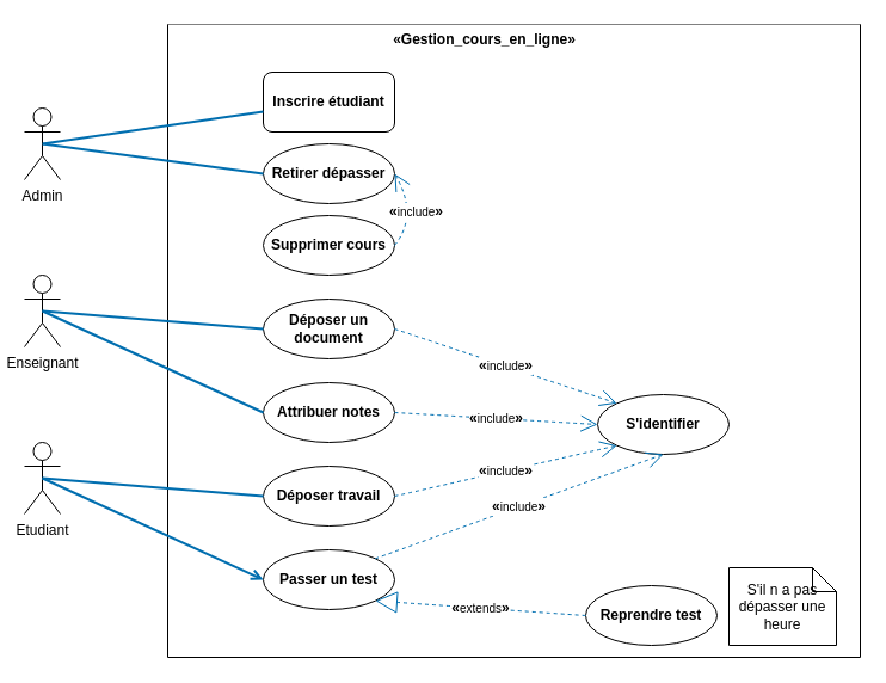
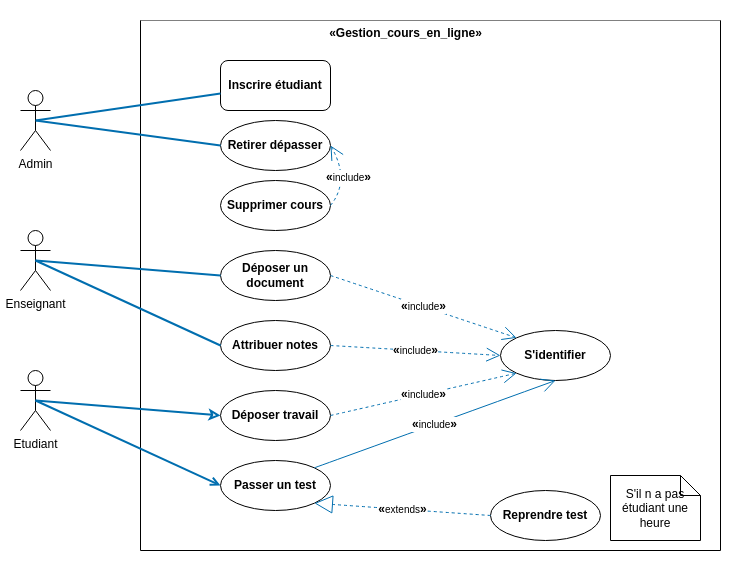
  <mxCell id="0" />
  <mxCell id="1" parent="0" />
  <mxCell id="2" value="" style="swimlane;startSize=0;fillColor=light-dark(#FFFFFF,#FFFFFF);swimlaneFillColor=light-dark(#FFFFFF,#FFFFFF);" vertex="1" parent="1"><mxGeometry x="140" y="20" width="580" height="530" as="geometry" /></mxCell>
  <mxCell id="3" value="Inscrire étudiant" style="whiteSpace=wrap;html=1;labelBackgroundColor=none;strokeColor=light-dark(#000000,#797979);fillColor=light-dark(#FFFFFF,#818181);fontStyle=1;rounded=1;" vertex="1" parent="2"><mxGeometry x="80" y="40" width="110" height="50" as="geometry" /></mxCell>
  <mxCell id="4" value="Retirer dépasser" style="ellipse;whiteSpace=wrap;html=1;labelBackgroundColor=none;strokeColor=light-dark(#000000,#797979);fillColor=light-dark(#FFFFFF,#818181);fontStyle=1" vertex="1" parent="2"><mxGeometry x="80" y="100" width="110" height="50" as="geometry" /></mxCell>
  <mxCell id="5" value="Supprimer cours" style="ellipse;whiteSpace=wrap;html=1;labelBackgroundColor=none;strokeColor=light-dark(#000000,#797979);fillColor=light-dark(#FFFFFF,#818181);fontStyle=1" vertex="1" parent="2"><mxGeometry x="80" y="160" width="110" height="50" as="geometry" /></mxCell>
  <mxCell id="6" value="&lt;span style=&quot;text-wrap-mode: wrap;&quot;&gt;«Gestion_cours_en_ligne»&lt;/span&gt;" style="text;align=center;fontStyle=1;verticalAlign=middle;spacingLeft=3;spacingRight=3;strokeColor=none;rotatable=0;points=[[0,0.5],[1,0.5]];portConstraint=eastwest;html=1;fontColor=light-dark(#000000,#000000);" vertex="1" parent="2"><mxGeometry x="160" width="210" height="26" as="geometry" /></mxCell>
  <mxCell id="7" value="&lt;font style=&quot;&quot;&gt;&lt;font style=&quot;color: light-dark(rgb(0, 0, 0), rgb(0, 0, 0)); font-size: 10px;&quot;&gt;&lt;span style=&quot;font-size: 12px; font-weight: 700; text-wrap-mode: wrap;&quot;&gt;«&lt;/span&gt;include&lt;/font&gt;&lt;span style=&quot;font-size: 12px; font-weight: 700; text-wrap-mode: wrap;&quot;&gt;&lt;font style=&quot;color: light-dark(rgb(0, 0, 0), rgb(0, 0, 0));&quot;&gt;»&lt;/font&gt;&lt;/span&gt;&lt;/font&gt;" style="endArrow=open;endSize=12;dashed=1;html=1;rounded=0;fillColor=#1ba1e2;strokeColor=#006EAF;entryX=1;entryY=0.5;entryDx=0;entryDy=0;exitX=1;exitY=0.5;exitDx=0;exitDy=0;curved=1;strokeWidth=1;labelBackgroundColor=light-dark(#FFFFFF,#FFFFFF);" edge="1" parent="2" source="5" target="4"><mxGeometry x="-0.005" width="160" relative="1" as="geometry"><mxPoint x="190" y="184.5" as="sourcePoint" /><mxPoint x="350" y="184.5" as="targetPoint" /><Array as="points"><mxPoint x="210" y="160" /></Array><mxPoint as="offset" /></mxGeometry></mxCell>
  <mxCell id="8" value="Déposer un document" style="ellipse;whiteSpace=wrap;html=1;labelBackgroundColor=none;strokeColor=light-dark(#000000,#797979);fillColor=light-dark(#FFFFFF,#818181);fontStyle=1" vertex="1" parent="2"><mxGeometry x="80" y="230" width="110" height="50" as="geometry" /></mxCell>
  <mxCell id="9" value="Attribuer notes" style="ellipse;whiteSpace=wrap;html=1;labelBackgroundColor=none;strokeColor=light-dark(#000000,#797979);fillColor=light-dark(#FFFFFF,#818181);fontStyle=1" vertex="1" parent="2"><mxGeometry x="80" y="300" width="110" height="50" as="geometry" /></mxCell>
  <mxCell id="10" value="Passer un test" style="ellipse;whiteSpace=wrap;html=1;labelBackgroundColor=none;strokeColor=light-dark(#000000,#797979);fillColor=light-dark(#FFFFFF,#818181);fontStyle=1" vertex="1" parent="2"><mxGeometry x="80" y="440" width="110" height="50" as="geometry" /></mxCell>
  <mxCell id="11" value="Déposer travail" style="ellipse;whiteSpace=wrap;html=1;labelBackgroundColor=none;strokeColor=light-dark(#000000,#797979);fillColor=light-dark(#FFFFFF,#818181);fontStyle=1" vertex="1" parent="2"><mxGeometry x="80" y="370" width="110" height="50" as="geometry" /></mxCell>
  <mxCell id="12" value="S'identifier" style="ellipse;whiteSpace=wrap;html=1;labelBackgroundColor=none;strokeColor=light-dark(#000000,#797979);fillColor=light-dark(#FFFFFF,#818181);fontStyle=1" vertex="1" parent="2"><mxGeometry x="360" y="310" width="110" height="50" as="geometry" /></mxCell>
  <mxCell id="13" value="&lt;font style=&quot;&quot;&gt;&lt;font style=&quot;color: light-dark(rgb(0, 0, 0), rgb(0, 0, 0)); font-size: 10px;&quot;&gt;&lt;span style=&quot;font-size: 12px; font-weight: 700; text-wrap-mode: wrap;&quot;&gt;«&lt;/span&gt;include&lt;/font&gt;&lt;span style=&quot;font-size: 12px; font-weight: 700; text-wrap-mode: wrap;&quot;&gt;&lt;font style=&quot;color: light-dark(rgb(0, 0, 0), rgb(0, 0, 0));&quot;&gt;»&lt;/font&gt;&lt;/span&gt;&lt;/font&gt;" style="endArrow=open;endSize=12;dashed=1;html=1;rounded=0;fillColor=#1ba1e2;strokeColor=#006EAF;exitX=1;exitY=0.5;exitDx=0;exitDy=0;curved=1;strokeWidth=1;entryX=0;entryY=0;entryDx=0;entryDy=0;labelBackgroundColor=light-dark(#FFFFFF,#FFFFFF);" edge="1" parent="2" source="8" target="12"><mxGeometry x="-0.005" width="160" relative="1" as="geometry"><mxPoint x="190" y="220" as="sourcePoint" /><mxPoint x="360" y="335" as="targetPoint" /><Array as="points" /><mxPoint as="offset" /></mxGeometry></mxCell>
  <mxCell id="14" value="&lt;font style=&quot;&quot;&gt;&lt;font style=&quot;color: light-dark(rgb(0, 0, 0), rgb(0, 0, 0)); font-size: 10px;&quot;&gt;&lt;span style=&quot;font-size: 12px; font-weight: 700; text-wrap-mode: wrap;&quot;&gt;«&lt;/span&gt;include&lt;/font&gt;&lt;span style=&quot;font-size: 12px; font-weight: 700; text-wrap-mode: wrap;&quot;&gt;&lt;font style=&quot;color: light-dark(rgb(0, 0, 0), rgb(0, 0, 0));&quot;&gt;»&lt;/font&gt;&lt;/span&gt;&lt;/font&gt;" style="endArrow=open;endSize=12;dashed=1;html=1;rounded=0;fillColor=#1ba1e2;strokeColor=#006EAF;exitX=1;exitY=0.5;exitDx=0;exitDy=0;curved=1;strokeWidth=1;entryX=0;entryY=0.5;entryDx=0;entryDy=0;labelBackgroundColor=light-dark(#FFFFFF,#FFFFFF);" edge="1" parent="2" source="9" target="12"><mxGeometry x="-0.005" width="160" relative="1" as="geometry"><mxPoint x="330" y="310" as="sourcePoint" /><mxPoint x="360" y="335" as="targetPoint" /><Array as="points" /><mxPoint as="offset" /></mxGeometry></mxCell>
- <mxCell id="15" value="&lt;font style=&quot;&quot;&gt;&lt;font style=&quot;color: light-dark(rgb(0, 0, 0), rgb(0, 0, 0)); font-size: 10px;&quot;&gt;&lt;span style=&quot;font-size: 12px; font-weight: 700; text-wrap-mode: wrap;&quot;&gt;«&lt;/span&gt;include&lt;/font&gt;&lt;span style=&quot;font-size: 12px; font-weight: 700; text-wrap-mode: wrap;&quot;&gt;&lt;font style=&quot;color: light-dark(rgb(0, 0, 0), rgb(0, 0, 0));&quot;&gt;»&lt;/font&gt;&lt;/span&gt;&lt;/font&gt;" style="endArrow=open;endSize=12;dashed=1;html=1;rounded=0;fillColor=#1ba1e2;strokeColor=#006EAF;entryX=0.5;entryY=1;entryDx=0;entryDy=0;exitX=1;exitY=0;exitDx=0;exitDy=0;curved=1;strokeWidth=1;labelBackgroundColor=light-dark(#FFFFFF,#FFFFFF);" edge="1" parent="2" source="10" target="12"><mxGeometry x="-0.005" width="160" relative="1" as="geometry"><mxPoint x="260" y="340" as="sourcePoint" /><mxPoint x="430" y="350" as="targetPoint" /><Array as="points" /><mxPoint as="offset" /></mxGeometry></mxCell>
+ <mxCell id="15" value="&lt;font style=&quot;&quot;&gt;&lt;font style=&quot;color: light-dark(rgb(0, 0, 0), rgb(0, 0, 0)); font-size: 10px;&quot;&gt;&lt;span style=&quot;font-size: 12px; font-weight: 700; text-wrap-mode: wrap;&quot;&gt;«&lt;/span&gt;include&lt;/font&gt;&lt;span style=&quot;font-size: 12px; font-weight: 700; text-wrap-mode: wrap;&quot;&gt;&lt;font style=&quot;color: light-dark(rgb(0, 0, 0), rgb(0, 0, 0));&quot;&gt;»&lt;/font&gt;&lt;/span&gt;&lt;/font&gt;" style="endArrow=open;endSize=12;dashed=0;html=1;rounded=0;fillColor=#1ba1e2;strokeColor=#006EAF;entryX=0.5;entryY=1;entryDx=0;entryDy=0;exitX=1;exitY=0;exitDx=0;exitDy=0;curved=1;strokeWidth=1;labelBackgroundColor=light-dark(#FFFFFF,#FFFFFF);" edge="1" parent="2" source="10" target="12"><mxGeometry x="-0.005" width="160" relative="1" as="geometry"><mxPoint x="260" y="340" as="sourcePoint" /><mxPoint x="430" y="350" as="targetPoint" /><Array as="points" /><mxPoint as="offset" /></mxGeometry></mxCell>
  <mxCell id="16" value="&lt;font style=&quot;&quot;&gt;&lt;font style=&quot;color: light-dark(rgb(0, 0, 0), rgb(0, 0, 0)); font-size: 10px;&quot;&gt;&lt;span style=&quot;font-size: 12px; font-weight: 700; text-wrap-mode: wrap;&quot;&gt;«&lt;/span&gt;include&lt;/font&gt;&lt;span style=&quot;font-size: 12px; font-weight: 700; text-wrap-mode: wrap;&quot;&gt;&lt;font style=&quot;color: light-dark(rgb(0, 0, 0), rgb(0, 0, 0));&quot;&gt;»&lt;/font&gt;&lt;/span&gt;&lt;/font&gt;" style="endArrow=open;endSize=12;dashed=1;html=1;rounded=0;fillColor=#1ba1e2;strokeColor=#006EAF;entryX=0;entryY=1;entryDx=0;entryDy=0;exitX=1;exitY=0.5;exitDx=0;exitDy=0;curved=1;strokeWidth=1;labelBackgroundColor=light-dark(#FFFFFF,#FFFFFF);" edge="1" parent="2" source="11" target="12"><mxGeometry x="-0.005" width="160" relative="1" as="geometry"><mxPoint x="280" y="442" as="sourcePoint" /><mxPoint x="466" y="400" as="targetPoint" /><Array as="points" /><mxPoint as="offset" /></mxGeometry></mxCell>
  <mxCell id="17" value="Reprendre test" style="ellipse;whiteSpace=wrap;html=1;labelBackgroundColor=none;strokeColor=light-dark(#000000,#797979);fillColor=light-dark(#FFFFFF,#818181);fontStyle=1" vertex="1" parent="2"><mxGeometry x="350" y="470" width="110" height="50" as="geometry" /></mxCell>
  <mxCell id="18" value="&lt;font style=&quot;color: light-dark(rgb(0, 0, 0), rgb(0, 0, 0));&quot;&gt;&lt;span style=&quot;font-size: 12px; font-weight: 700; text-wrap-mode: wrap;&quot;&gt;«&lt;/span&gt;&lt;span style=&quot;font-size: 10px;&quot;&gt;extends&lt;/span&gt;&lt;/font&gt;&lt;span style=&quot;color: rgb(255, 255, 255); text-wrap-mode: wrap; font-size: 12px; font-weight: 700;&quot;&gt;&lt;font style=&quot;color: light-dark(rgb(0, 0, 0), rgb(0, 0, 0));&quot;&gt;»&lt;/font&gt;&lt;/span&gt;" style="endArrow=block;endSize=16;endFill=0;html=1;rounded=0;exitX=0;exitY=0.5;exitDx=0;exitDy=0;fillColor=#1ba1e2;strokeColor=#006EAF;curved=1;fontColor=light-dark(#000000,#000000);labelBackgroundColor=light-dark(#FFFFFF,#FFFFFF);dashed=1;entryX=1;entryY=1;entryDx=0;entryDy=0;" edge="1" parent="2" source="17" target="10"><mxGeometry width="160" relative="1" as="geometry"><mxPoint x="380" y="450" as="sourcePoint" /><mxPoint x="210" y="490" as="targetPoint" /><mxPoint as="offset" /></mxGeometry></mxCell>
- <mxCell id="19" value="S'il n a pas dépasser une heure" style="shape=note;size=20;whiteSpace=wrap;html=1;fillColor=light-dark(#FFFFFF,#858039);" vertex="1" parent="2"><mxGeometry x="470" y="455" width="90" height="65" as="geometry" /></mxCell>
+ <mxCell id="19" value="S'il n a pas étudiant une heure" style="shape=note;size=20;whiteSpace=wrap;html=1;fillColor=light-dark(#FFFFFF,#858039);" vertex="1" parent="2"><mxGeometry x="470" y="455" width="90" height="65" as="geometry" /></mxCell>
  <mxCell id="20" style="rounded=0;orthogonalLoop=1;jettySize=auto;html=1;endArrow=none;endFill=0;strokeColor=#006EAF;fillColor=#1ba1e2;startSize=7;strokeWidth=2;curved=1;exitX=0.5;exitY=0.5;exitDx=0;exitDy=0;exitPerimeter=0;" edge="1" parent="1" source="21" target="3"><mxGeometry relative="1" as="geometry" /></mxCell>
  <mxCell id="21" value="Admin" style="shape=umlActor;verticalLabelPosition=bottom;verticalAlign=top;html=1;outlineConnect=0;" vertex="1" parent="1"><mxGeometry x="20" y="90" width="30" height="60" as="geometry" /></mxCell>
  <mxCell id="22" value="Etudiant" style="shape=umlActor;verticalLabelPosition=bottom;verticalAlign=top;html=1;outlineConnect=0;" vertex="1" parent="1"><mxGeometry x="20" y="370" width="30" height="60" as="geometry" /></mxCell>
  <mxCell id="23" value="Enseignant" style="shape=umlActor;verticalLabelPosition=bottom;verticalAlign=top;html=1;outlineConnect=0;" vertex="1" parent="1"><mxGeometry x="20" y="230" width="30" height="60" as="geometry" /></mxCell>
  <mxCell id="24" style="rounded=0;orthogonalLoop=1;jettySize=auto;html=1;endArrow=none;endFill=0;strokeColor=#006EAF;fillColor=#1ba1e2;startSize=7;strokeWidth=2;curved=1;entryX=0;entryY=0.5;entryDx=0;entryDy=0;exitX=0.5;exitY=0.5;exitDx=0;exitDy=0;exitPerimeter=0;" edge="1" parent="1" source="21" target="4"><mxGeometry relative="1" as="geometry"><mxPoint x="35" y="120" as="sourcePoint" /><mxPoint x="201" y="150" as="targetPoint" /></mxGeometry></mxCell>
  <mxCell id="25" style="rounded=0;orthogonalLoop=1;jettySize=auto;html=1;endArrow=none;endFill=0;strokeColor=#006EAF;fillColor=#1ba1e2;startSize=7;strokeWidth=2;curved=1;entryX=0;entryY=0.5;entryDx=0;entryDy=0;exitX=0.5;exitY=0.5;exitDx=0;exitDy=0;exitPerimeter=0;" edge="1" parent="1" source="23" target="8"><mxGeometry relative="1" as="geometry"><mxPoint x="120" y="170" as="sourcePoint" /><mxPoint x="290" y="211" as="targetPoint" /></mxGeometry></mxCell>
  <mxCell id="26" style="rounded=0;orthogonalLoop=1;jettySize=auto;html=1;endArrow=none;endFill=0;strokeColor=#006EAF;fillColor=#1ba1e2;startSize=7;strokeWidth=2;curved=1;exitX=0.5;exitY=0.5;exitDx=0;exitDy=0;exitPerimeter=0;entryX=0;entryY=0.5;entryDx=0;entryDy=0;" edge="1" parent="1" source="23" target="9"><mxGeometry relative="1" as="geometry"><mxPoint x="100" y="275" as="sourcePoint" /><mxPoint x="285" y="250" as="targetPoint" /></mxGeometry></mxCell>
- <mxCell id="27" style="rounded=0;orthogonalLoop=1;jettySize=auto;html=1;endArrow=none;endFill=0;strokeColor=#006EAF;fillColor=#1ba1e2;startSize=7;strokeWidth=2;curved=1;entryX=0;entryY=0.5;entryDx=0;entryDy=0;exitX=0.5;exitY=0.5;exitDx=0;exitDy=0;exitPerimeter=0;" edge="1" parent="1" source="22" target="11"><mxGeometry relative="1" as="geometry"><mxPoint x="80" y="400" as="sourcePoint" /><mxPoint x="255" y="405" as="targetPoint" /></mxGeometry></mxCell>
+ <mxCell id="27" style="rounded=0;orthogonalLoop=1;jettySize=auto;html=1;endArrow=classic;endFill=0;strokeColor=#006EAF;fillColor=#1ba1e2;startSize=7;strokeWidth=2;curved=1;entryX=0;entryY=0.5;entryDx=0;entryDy=0;exitX=0.5;exitY=0.5;exitDx=0;exitDy=0;exitPerimeter=0;" edge="1" parent="1" source="22" target="11"><mxGeometry relative="1" as="geometry"><mxPoint x="80" y="400" as="sourcePoint" /><mxPoint x="255" y="405" as="targetPoint" /></mxGeometry></mxCell>
  <mxCell id="28" style="rounded=0;orthogonalLoop=1;jettySize=auto;html=1;endArrow=open;endFill=0;strokeColor=#006EAF;fillColor=#1ba1e2;startSize=7;strokeWidth=2;curved=1;entryX=0;entryY=0.5;entryDx=0;entryDy=0;exitX=0.5;exitY=0.5;exitDx=0;exitDy=0;exitPerimeter=0;" edge="1" parent="1" source="22" target="10"><mxGeometry relative="1" as="geometry"><mxPoint x="40" y="400" as="sourcePoint" /><mxPoint x="255" y="405" as="targetPoint" /></mxGeometry></mxCell>
